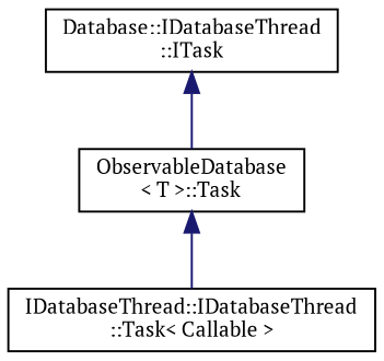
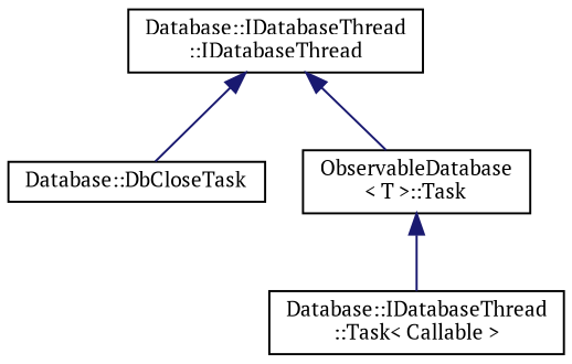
  digraph {
    fontname="PT Serif"
    rankdir=TB
    node [color=black fillcolor=white fontname="PT Serif" fontsize=10 shape=record style=filled]
    edge [color=midnightblue dir=back fontname="PT Serif" fontsize=10 labelfontname=Helvetica labelfontsize=10 style=solid]
-   n1 [height=0.2 label="Database::IDatabaseThread\l::ITask" width=0.4]
+   n1 [height=0.2 label="Database::IDatabaseThread\l::IDatabaseThread" width=0.4]
+   n2 [height=0.2 label="Database::DbCloseTask" width=0.4]
    n3 [height=0.2 label="ObservableDatabase\l\< T \>::Task" width=0.4]
-   n4 [height=0.2 label="IDatabaseThread::IDatabaseThread\l::Task\< Callable \>" width=0.4]
+   n4 [height=0.2 label="Database::IDatabaseThread\l::Task\< Callable \>" width=0.4]
+   n1 -> n2
    n1 -> n3
    n3 -> n4
  }
